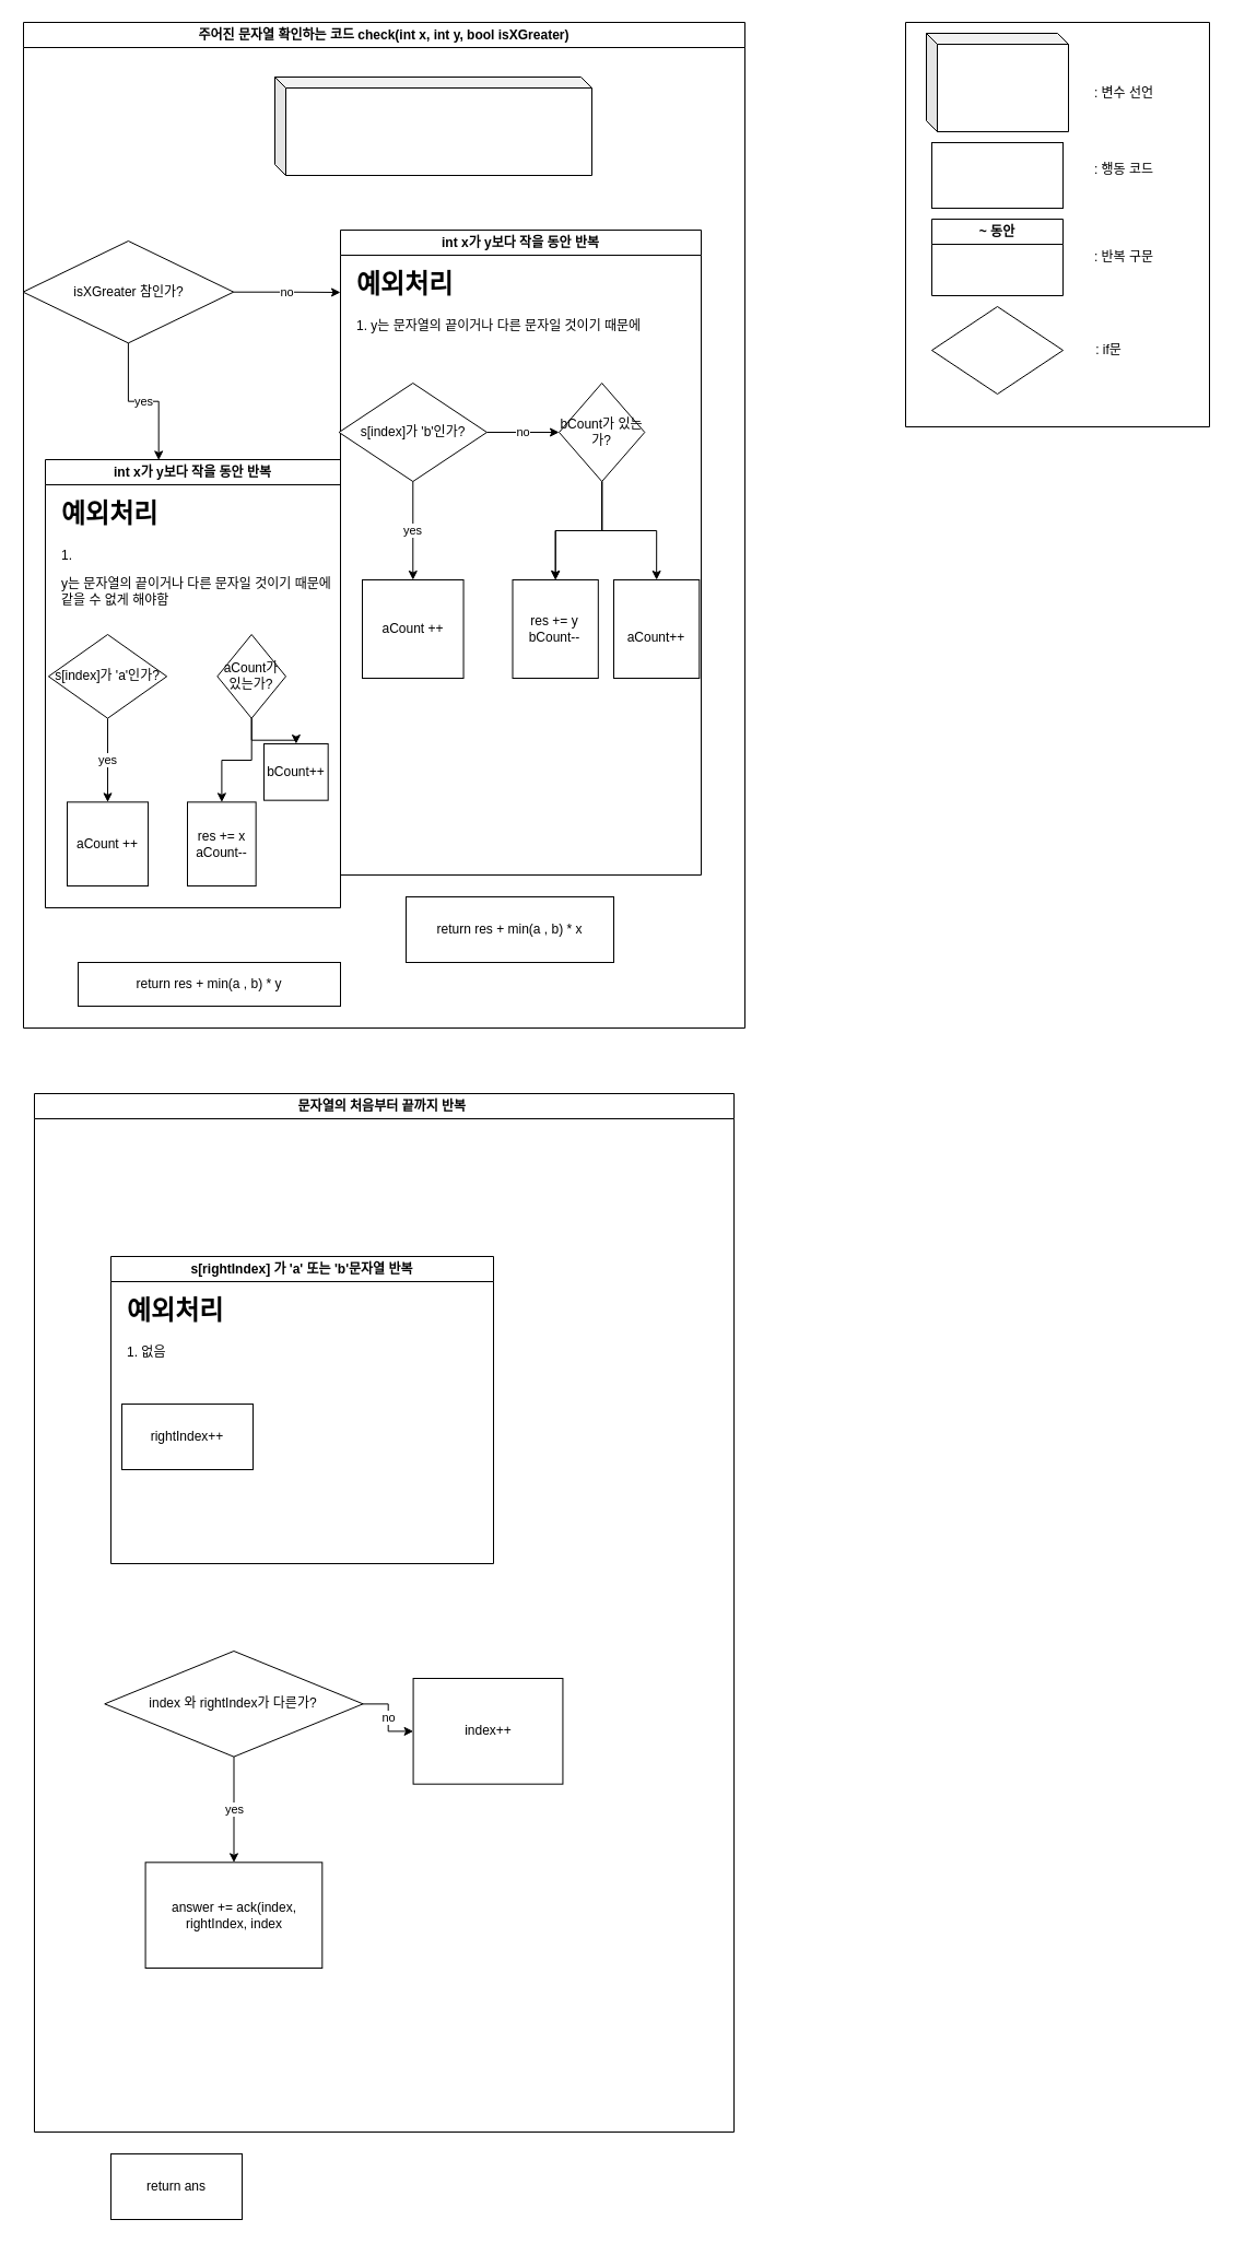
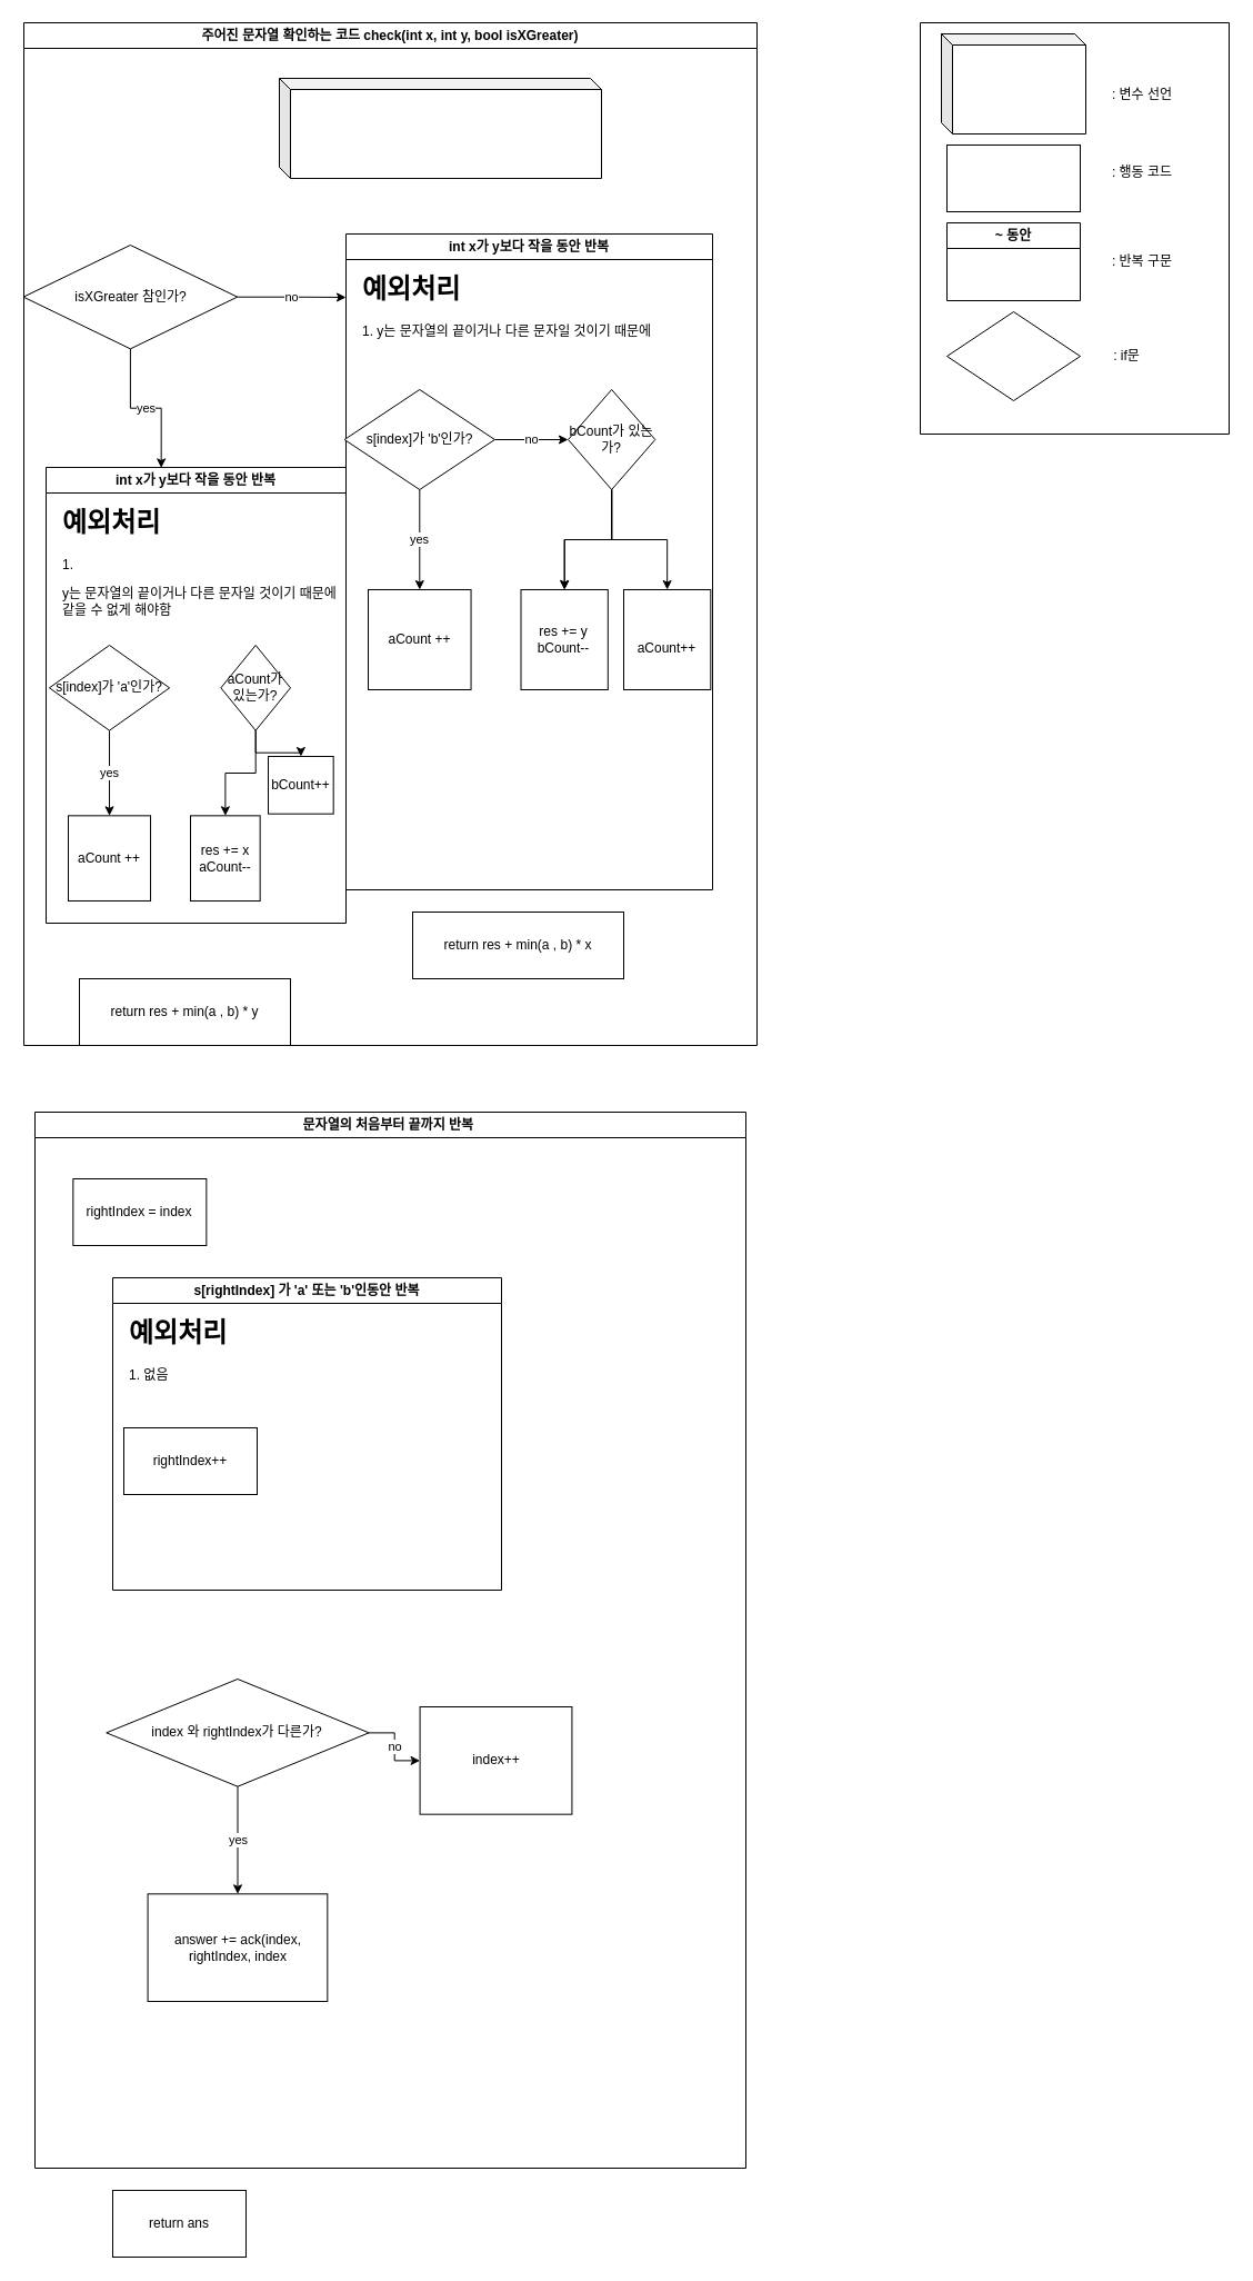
  <mxCell id="0" />
  <mxCell id="1" parent="0" />
  <mxCell id="2" value="" style="swimlane;startSize=0;" vertex="1" parent="1"><mxGeometry x="828" y="20" width="278" height="370" as="geometry" /></mxCell>
  <mxCell id="3" value=": 변수 선언" style="text;html=1;align=center;verticalAlign=middle;whiteSpace=wrap;rounded=0;" vertex="1" parent="2"><mxGeometry x="170" y="50" width="60" height="30" as="geometry" /></mxCell>
  <mxCell id="4" value="" style="rounded=0;whiteSpace=wrap;html=1;" vertex="1" parent="2"><mxGeometry x="24" y="110" width="120" height="60" as="geometry" /></mxCell>
  <mxCell id="5" value=": 행동 코드" style="text;html=1;align=center;verticalAlign=middle;whiteSpace=wrap;rounded=0;" vertex="1" parent="2"><mxGeometry x="170" y="120" width="60" height="30" as="geometry" /></mxCell>
  <mxCell id="6" value="~ 동안" style="swimlane;whiteSpace=wrap;html=1;" vertex="1" parent="2"><mxGeometry x="24" y="180" width="120" height="70" as="geometry" /></mxCell>
  <mxCell id="7" value=": 반복 구문" style="text;html=1;align=center;verticalAlign=middle;whiteSpace=wrap;rounded=0;" vertex="1" parent="2"><mxGeometry x="170" y="200" width="60" height="30" as="geometry" /></mxCell>
  <mxCell id="8" value="" style="rhombus;whiteSpace=wrap;html=1;" vertex="1" parent="2"><mxGeometry x="24" y="260" width="120" height="80" as="geometry" /></mxCell>
  <mxCell id="9" value=": if문" style="text;html=1;align=center;verticalAlign=middle;whiteSpace=wrap;rounded=0;" vertex="1" parent="2"><mxGeometry x="156" y="285" width="60" height="30" as="geometry" /></mxCell>
  <mxCell id="10" value="" style="shape=cube;whiteSpace=wrap;html=1;boundedLbl=1;backgroundOutline=1;darkOpacity=0.05;darkOpacity2=0.1;size=10;" vertex="1" parent="2"><mxGeometry x="19" y="10" width="130" height="90" as="geometry" /></mxCell>
  <mxCell id="11" value="주어진 문자열 확인하는 코드 check(int x, int y, bool isXGreater)" style="swimlane;whiteSpace=wrap;html=1;" vertex="1" parent="1"><mxGeometry x="21" y="20" width="660" height="920" as="geometry" /></mxCell>
  <mxCell id="12" value="" style="group" vertex="1" connectable="0" parent="11"><mxGeometry x="30" y="200" width="463" height="610" as="geometry" /></mxCell>
  <mxCell id="13" value="isXGreater 참인가?" style="rhombus;whiteSpace=wrap;html=1;" vertex="1" parent="12"><mxGeometry x="-30.415" width="192.626" height="93.333" as="geometry" /></mxCell>
  <mxCell id="14" value="yes" style="edgeStyle=orthogonalEdgeStyle;rounded=0;orthogonalLoop=1;jettySize=auto;html=1;entryX=0.384;entryY=0.001;entryDx=0;entryDy=0;entryPerimeter=0;" edge="1" parent="12" source="13" target="16"><mxGeometry relative="1" as="geometry"><mxPoint x="65.9" y="186.667" as="targetPoint" /></mxGeometry></mxCell>
  <mxCell id="15" value="no" style="edgeStyle=orthogonalEdgeStyle;rounded=0;orthogonalLoop=1;jettySize=auto;html=1;" edge="1" parent="12" source="13"><mxGeometry relative="1" as="geometry"><mxPoint x="260" y="47" as="targetPoint" /></mxGeometry></mxCell>
  <mxCell id="16" value="int x가 y보다 작을 동안 반복" style="swimlane;whiteSpace=wrap;html=1;" vertex="1" parent="12"><mxGeometry x="-10" y="200" width="270" height="410" as="geometry" /></mxCell>
  <mxCell id="17" value="&lt;h1&gt;예외처리&lt;/h1&gt;&lt;p&gt;1.&amp;nbsp;&lt;/p&gt;y는 문자열의 끝이거나 다른 문자일 것이기 때문에 같을 수 없게 해야함" style="text;html=1;strokeColor=none;fillColor=none;spacing=5;spacingTop=-20;whiteSpace=wrap;overflow=hidden;rounded=0;" vertex="1" parent="16"><mxGeometry x="10" y="30" width="260" height="120" as="geometry" /></mxCell>
  <mxCell id="18" value="" style="group" vertex="1" connectable="0" parent="16"><mxGeometry x="20" y="160" width="200" height="230.003" as="geometry" /></mxCell>
  <mxCell id="19" value="s[index]가 'a'인가?" style="rhombus;whiteSpace=wrap;html=1;" vertex="1" parent="18"><mxGeometry x="-17.087" width="108.217" height="76.667" as="geometry" /></mxCell>
  <mxCell id="20" value="aCount ++" style="whiteSpace=wrap;html=1;rounded=0;" vertex="1" parent="18"><mxGeometry y="153.333" width="74.043" height="76.667" as="geometry" /></mxCell>
  <mxCell id="21" value="yes" style="edgeStyle=orthogonalEdgeStyle;rounded=0;orthogonalLoop=1;jettySize=auto;html=1;" edge="1" parent="18" source="19" target="20"><mxGeometry relative="1" as="geometry" /></mxCell>
  <mxCell id="22" value="aCount가 있는가?" style="whiteSpace=wrap;html=1;rounded=0;shape=rhombus;perimeter=rhombusPerimeter;" vertex="1" parent="18"><mxGeometry x="137.348" width="62.652" height="76.667" as="geometry" /></mxCell>
  <mxCell id="23" value="res += x&lt;br&gt;aCount--&lt;br&gt;" style="whiteSpace=wrap;html=1;rounded=0;" vertex="1" parent="18"><mxGeometry x="109.998" y="153.337" width="62.652" height="76.667" as="geometry" /></mxCell>
  <mxCell id="24" value="" style="edgeStyle=orthogonalEdgeStyle;rounded=0;orthogonalLoop=1;jettySize=auto;html=1;" edge="1" parent="18" source="22" target="23"><mxGeometry relative="1" as="geometry" /></mxCell>
  <mxCell id="25" value="bCount++" style="whiteSpace=wrap;html=1;rounded=0;" vertex="1" parent="16"><mxGeometry x="200" y="260" width="58.67" height="51.67" as="geometry" /></mxCell>
  <mxCell id="26" value="" style="edgeStyle=orthogonalEdgeStyle;rounded=0;orthogonalLoop=1;jettySize=auto;html=1;" edge="1" parent="16" source="22" target="25"><mxGeometry relative="1" as="geometry" /></mxCell>
  <mxCell id="27" value="int x가 y보다 작을 동안 반복" style="swimlane;whiteSpace=wrap;html=1;" vertex="1" parent="11"><mxGeometry x="290" y="190" width="330" height="590" as="geometry" /></mxCell>
  <mxCell id="28" value="&lt;h1&gt;예외처리&lt;/h1&gt;&lt;p&gt;1. y는 문자열의 끝이거나 다른 문자일 것이기 때문에&amp;nbsp;&lt;/p&gt;" style="text;html=1;strokeColor=none;fillColor=none;spacing=5;spacingTop=-20;whiteSpace=wrap;overflow=hidden;rounded=0;" vertex="1" parent="27"><mxGeometry x="10" y="30" width="280" height="120" as="geometry" /></mxCell>
  <mxCell id="29" value="" style="group" vertex="1" connectable="0" parent="27"><mxGeometry x="20" y="140" width="288.312" height="270" as="geometry" /></mxCell>
  <mxCell id="30" value="s[index]가 'b'인가?" style="rhombus;whiteSpace=wrap;html=1;" vertex="1" parent="29"><mxGeometry x="-21.359" width="135.271" height="89.999" as="geometry" /></mxCell>
  <mxCell id="31" value="aCount ++" style="whiteSpace=wrap;html=1;rounded=0;" vertex="1" parent="29"><mxGeometry y="179.997" width="92.554" height="89.999" as="geometry" /></mxCell>
  <mxCell id="32" value="yes" style="edgeStyle=orthogonalEdgeStyle;rounded=0;orthogonalLoop=1;jettySize=auto;html=1;" edge="1" parent="29" source="30" target="31"><mxGeometry relative="1" as="geometry" /></mxCell>
  <mxCell id="33" value="" style="edgeStyle=orthogonalEdgeStyle;rounded=0;orthogonalLoop=1;jettySize=auto;html=1;" edge="1" parent="29" source="35" target="37"><mxGeometry relative="1" as="geometry" /></mxCell>
  <mxCell id="34" style="edgeStyle=orthogonalEdgeStyle;rounded=0;orthogonalLoop=1;jettySize=auto;html=1;entryX=0.5;entryY=0;entryDx=0;entryDy=0;" edge="1" parent="29" source="35" target="39"><mxGeometry relative="1" as="geometry" /></mxCell>
  <mxCell id="35" value="bCount가 있는가?" style="whiteSpace=wrap;html=1;rounded=0;shape=rhombus;perimeter=rhombusPerimeter;" vertex="1" parent="29"><mxGeometry x="179.995" width="78.315" height="89.999" as="geometry" /></mxCell>
  <mxCell id="36" value="no" style="edgeStyle=orthogonalEdgeStyle;rounded=0;orthogonalLoop=1;jettySize=auto;html=1;" edge="1" parent="29" source="30" target="35"><mxGeometry relative="1" as="geometry" /></mxCell>
  <mxCell id="37" value="res += y&lt;br&gt;bCount--" style="whiteSpace=wrap;html=1;rounded=0;" vertex="1" parent="29"><mxGeometry x="137.498" y="180.001" width="78.315" height="89.999" as="geometry" /></mxCell>
  <mxCell id="38" value="" style="edgeStyle=orthogonalEdgeStyle;rounded=0;orthogonalLoop=1;jettySize=auto;html=1;" edge="1" parent="29" source="35" target="37"><mxGeometry relative="1" as="geometry" /></mxCell>
  <mxCell id="39" value="&lt;br&gt;aCount++" style="whiteSpace=wrap;html=1;rounded=0;" vertex="1" parent="29"><mxGeometry x="229.998" y="180.001" width="78.315" height="89.999" as="geometry" /></mxCell>
- <mxCell id="40" value="return res + min(a , b) * y" style="rounded=0;whiteSpace=wrap;html=1;" vertex="1" parent="11"><mxGeometry x="50" y="860" width="240" height="40" as="geometry" /></mxCell>
+ <mxCell id="40" value="return res + min(a , b) * y" style="rounded=0;whiteSpace=wrap;html=1;" vertex="1" parent="11"><mxGeometry x="50" y="860" width="190" height="60" as="geometry" /></mxCell>
  <mxCell id="41" value="return res + min(a , b) * x" style="rounded=0;whiteSpace=wrap;html=1;" vertex="1" parent="11"><mxGeometry x="350" y="800" width="190" height="60" as="geometry" /></mxCell>
  <mxCell id="42" value="" style="shape=cube;whiteSpace=wrap;html=1;boundedLbl=1;backgroundOutline=1;darkOpacity=0.05;darkOpacity2=0.1;size=10;" vertex="1" parent="11"><mxGeometry x="230" y="50" width="290" height="90" as="geometry" /></mxCell>
  <mxCell id="43" value="문자열의 처음부터 끝까지 반복&amp;nbsp;" style="swimlane;whiteSpace=wrap;html=1;" vertex="1" parent="1"><mxGeometry x="31" y="1000" width="640" height="950" as="geometry" /></mxCell>
+ <mxCell id="44" value="rightIndex = index" style="rounded=0;whiteSpace=wrap;html=1;" vertex="1" parent="43"><mxGeometry x="34.34" y="60" width="120" height="60" as="geometry" /></mxCell>
  <mxCell id="45" value="" style="group" vertex="1" connectable="0" parent="43"><mxGeometry x="101.58" y="510" width="436.85" height="290" as="geometry" /></mxCell>
  <mxCell id="46" value="index 와 rightIndex가 다른가?" style="rhombus;whiteSpace=wrap;html=1;" vertex="1" parent="45"><mxGeometry x="-37.322" width="236.373" height="96.667" as="geometry" /></mxCell>
  <mxCell id="47" value="answer += ack(index, rightIndex, index&lt;br&gt;" style="whiteSpace=wrap;html=1;rounded=0;" vertex="1" parent="45"><mxGeometry y="193.333" width="161.729" height="96.667" as="geometry" /></mxCell>
  <mxCell id="48" value="yes" style="edgeStyle=orthogonalEdgeStyle;rounded=0;orthogonalLoop=1;jettySize=auto;html=1;" edge="1" parent="45" source="46" target="47"><mxGeometry relative="1" as="geometry" /></mxCell>
  <mxCell id="49" value="index++" style="whiteSpace=wrap;html=1;rounded=0;" vertex="1" parent="45"><mxGeometry x="245.003" y="25" width="136.847" height="96.667" as="geometry" /></mxCell>
  <mxCell id="50" value="no" style="edgeStyle=orthogonalEdgeStyle;rounded=0;orthogonalLoop=1;jettySize=auto;html=1;" edge="1" parent="45" source="46" target="49"><mxGeometry relative="1" as="geometry" /></mxCell>
- <mxCell id="51" value="s[rightIndex] 가 'a' 또는 'b'문자열 반복" style="swimlane;whiteSpace=wrap;html=1;" vertex="1" parent="43"><mxGeometry x="70" y="149" width="350" height="281" as="geometry" /></mxCell>
+ <mxCell id="51" value="s[rightIndex] 가 'a' 또는 'b'인동안 반복" style="swimlane;whiteSpace=wrap;html=1;" vertex="1" parent="43"><mxGeometry x="70" y="149" width="350" height="281" as="geometry" /></mxCell>
  <mxCell id="52" value="&lt;h1&gt;예외처리&lt;/h1&gt;&lt;p&gt;1. 없음&lt;/p&gt;" style="text;html=1;strokeColor=none;fillColor=none;spacing=5;spacingTop=-20;whiteSpace=wrap;overflow=hidden;rounded=0;" vertex="1" parent="51"><mxGeometry x="10" y="30" width="386" height="120" as="geometry" /></mxCell>
  <mxCell id="53" value="rightIndex++" style="rounded=0;whiteSpace=wrap;html=1;" vertex="1" parent="51"><mxGeometry x="10" y="135" width="120" height="60" as="geometry" /></mxCell>
  <mxCell id="54" value="return ans" style="rounded=0;whiteSpace=wrap;html=1;" vertex="1" parent="1"><mxGeometry x="101" y="1970" width="120" height="60" as="geometry" /></mxCell>
